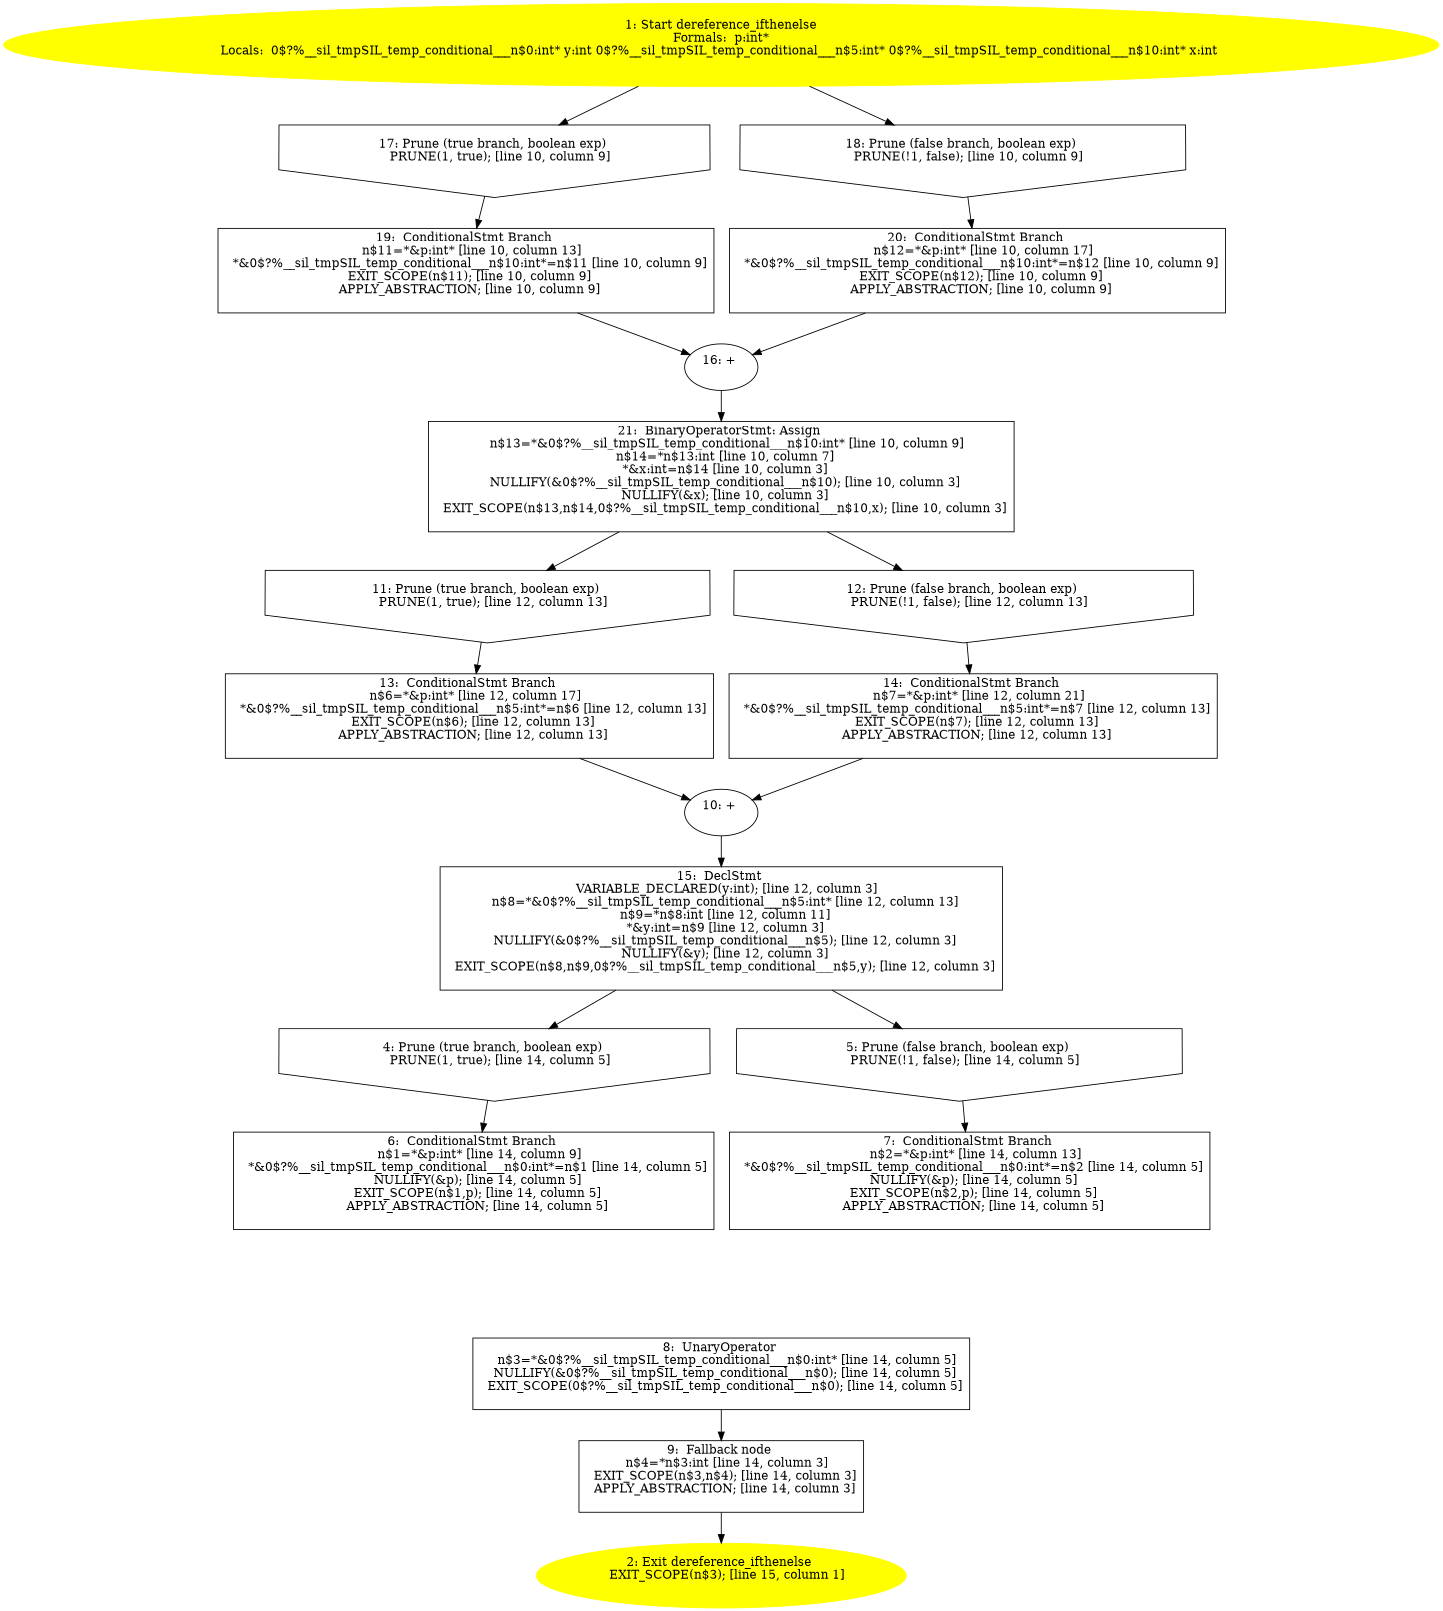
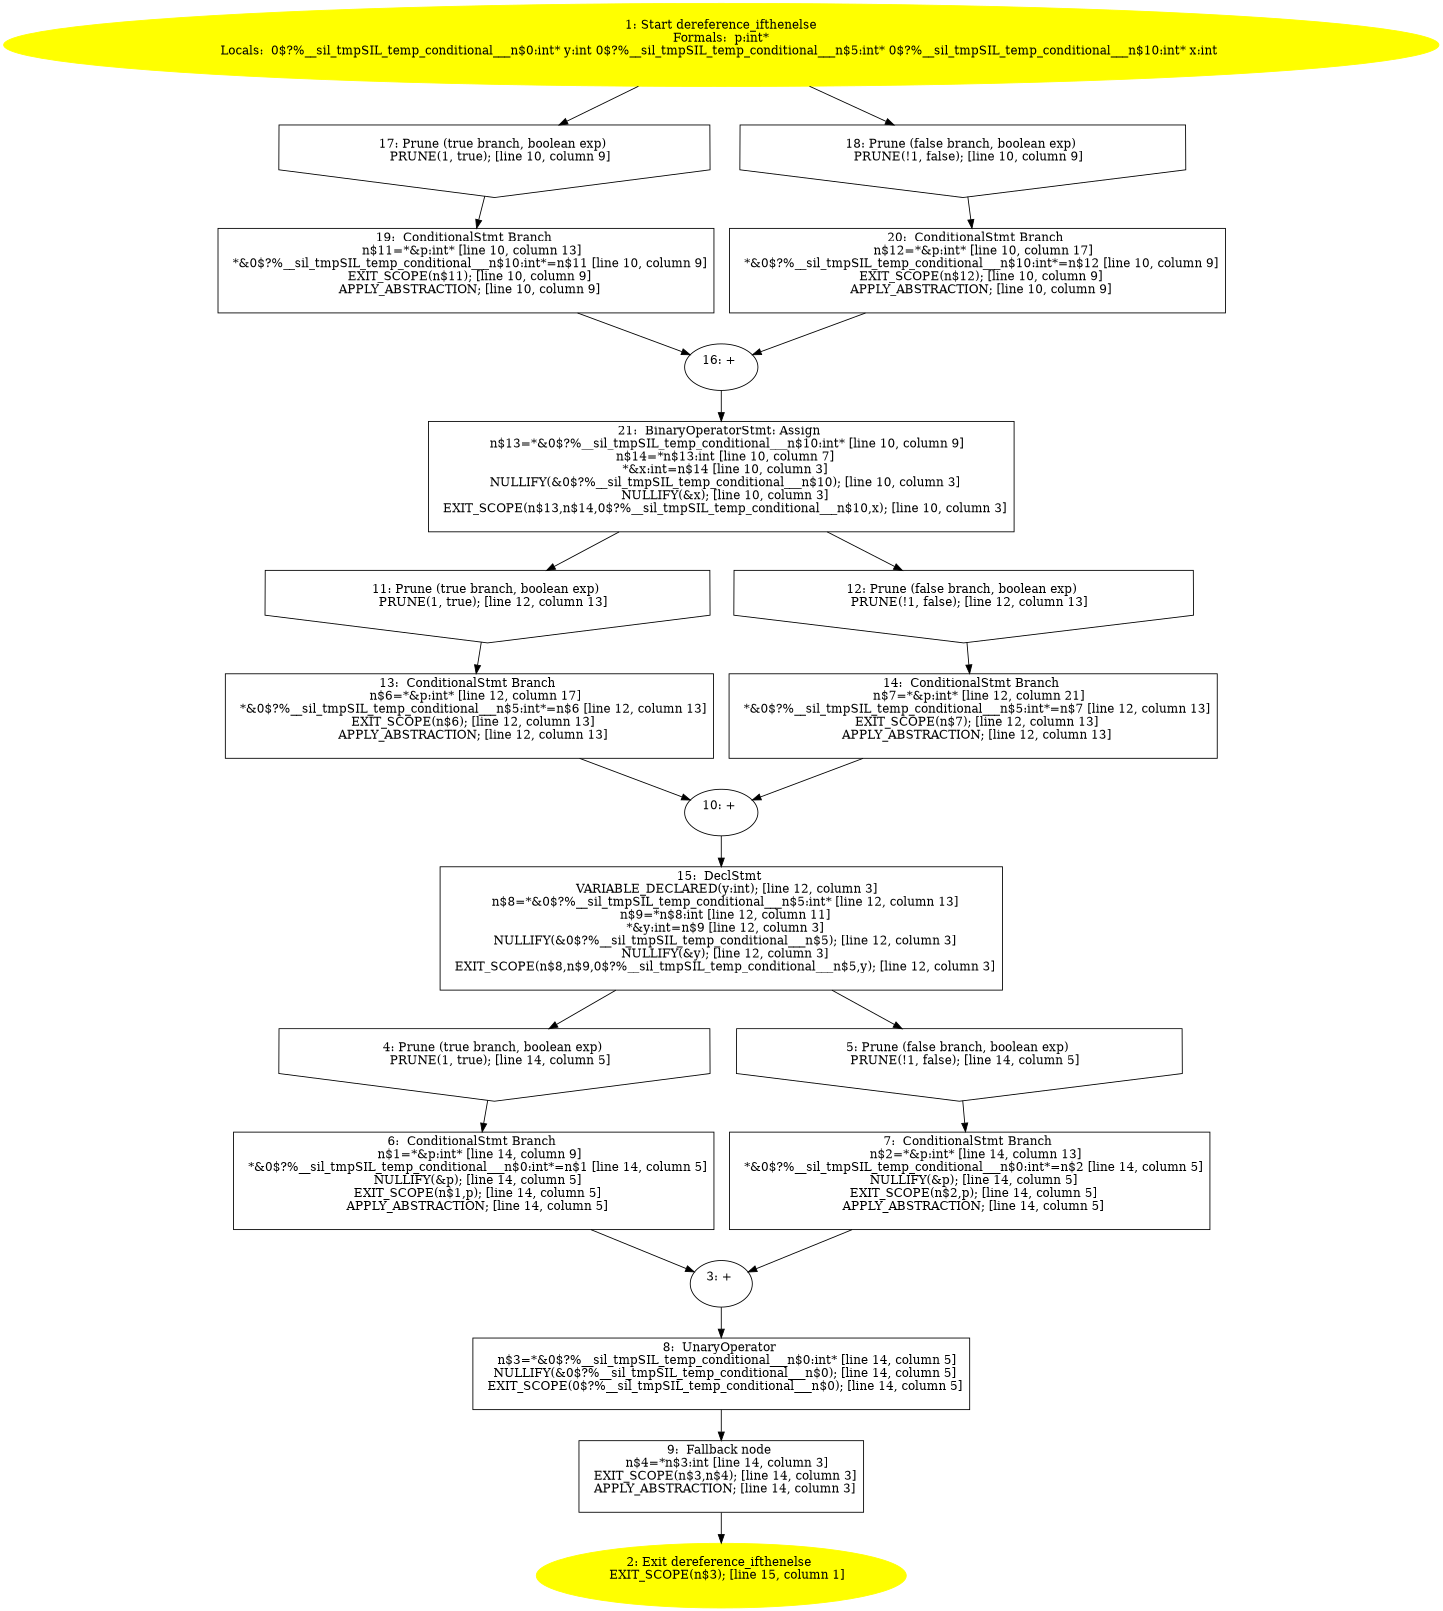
  digraph {
    node [shape=box]
    n1 [color=yellow label="1: Start dereference_ifthenelse\nFormals:  p:int*\nLocals:  0$?%__sil_tmpSIL_temp_conditional___n$0:int* y:int 0$?%__sil_tmpSIL_temp_conditional___n$5:int* 0$?%__sil_tmpSIL_temp_conditional___n$10:int* x:int \n  " style=filled shape=""]
    n2 [label="17: Prune (true branch, boolean exp) \n   PRUNE(1, true); [line 10, column 9]\n " shape=invhouse]
    n3 [label="18: Prune (false branch, boolean exp) \n   PRUNE(!1, false); [line 10, column 9]\n " shape=invhouse]
    n4 [label="19:  ConditionalStmt Branch \n   n$11=*&p:int* [line 10, column 13]\n  *&0$?%__sil_tmpSIL_temp_conditional___n$10:int*=n$11 [line 10, column 9]\n  EXIT_SCOPE(n$11); [line 10, column 9]\n  APPLY_ABSTRACTION; [line 10, column 9]\n "]
    n5 [label="20:  ConditionalStmt Branch \n   n$12=*&p:int* [line 10, column 17]\n  *&0$?%__sil_tmpSIL_temp_conditional___n$10:int*=n$12 [line 10, column 9]\n  EXIT_SCOPE(n$12); [line 10, column 9]\n  APPLY_ABSTRACTION; [line 10, column 9]\n "]
    n6 [color=yellow label="2: Exit dereference_ifthenelse \n   EXIT_SCOPE(n$3); [line 15, column 1]\n " style=filled shape=""]
+   n7 [label="3: + \n  " shape=""]
    n8 [label="8:  UnaryOperator \n   n$3=*&0$?%__sil_tmpSIL_temp_conditional___n$0:int* [line 14, column 5]\n  NULLIFY(&0$?%__sil_tmpSIL_temp_conditional___n$0); [line 14, column 5]\n  EXIT_SCOPE(0$?%__sil_tmpSIL_temp_conditional___n$0); [line 14, column 5]\n "]
    n9 [label="9:  Fallback node \n   n$4=*n$3:int [line 14, column 3]\n  EXIT_SCOPE(n$3,n$4); [line 14, column 3]\n  APPLY_ABSTRACTION; [line 14, column 3]\n "]
    n10 [label="4: Prune (true branch, boolean exp) \n   PRUNE(1, true); [line 14, column 5]\n " shape=invhouse]
    n11 [label="6:  ConditionalStmt Branch \n   n$1=*&p:int* [line 14, column 9]\n  *&0$?%__sil_tmpSIL_temp_conditional___n$0:int*=n$1 [line 14, column 5]\n  NULLIFY(&p); [line 14, column 5]\n  EXIT_SCOPE(n$1,p); [line 14, column 5]\n  APPLY_ABSTRACTION; [line 14, column 5]\n "]
    n12 [label="5: Prune (false branch, boolean exp) \n   PRUNE(!1, false); [line 14, column 5]\n " shape=invhouse]
    n13 [label="7:  ConditionalStmt Branch \n   n$2=*&p:int* [line 14, column 13]\n  *&0$?%__sil_tmpSIL_temp_conditional___n$0:int*=n$2 [line 14, column 5]\n  NULLIFY(&p); [line 14, column 5]\n  EXIT_SCOPE(n$2,p); [line 14, column 5]\n  APPLY_ABSTRACTION; [line 14, column 5]\n "]
    n14 [label="10: + \n  " shape=""]
    n15 [label="15:  DeclStmt \n   VARIABLE_DECLARED(y:int); [line 12, column 3]\n  n$8=*&0$?%__sil_tmpSIL_temp_conditional___n$5:int* [line 12, column 13]\n  n$9=*n$8:int [line 12, column 11]\n  *&y:int=n$9 [line 12, column 3]\n  NULLIFY(&0$?%__sil_tmpSIL_temp_conditional___n$5); [line 12, column 3]\n  NULLIFY(&y); [line 12, column 3]\n  EXIT_SCOPE(n$8,n$9,0$?%__sil_tmpSIL_temp_conditional___n$5,y); [line 12, column 3]\n "]
    n16 [label="11: Prune (true branch, boolean exp) \n   PRUNE(1, true); [line 12, column 13]\n " shape=invhouse]
    n17 [label="13:  ConditionalStmt Branch \n   n$6=*&p:int* [line 12, column 17]\n  *&0$?%__sil_tmpSIL_temp_conditional___n$5:int*=n$6 [line 12, column 13]\n  EXIT_SCOPE(n$6); [line 12, column 13]\n  APPLY_ABSTRACTION; [line 12, column 13]\n "]
    n18 [label="12: Prune (false branch, boolean exp) \n   PRUNE(!1, false); [line 12, column 13]\n " shape=invhouse]
    n19 [label="14:  ConditionalStmt Branch \n   n$7=*&p:int* [line 12, column 21]\n  *&0$?%__sil_tmpSIL_temp_conditional___n$5:int*=n$7 [line 12, column 13]\n  EXIT_SCOPE(n$7); [line 12, column 13]\n  APPLY_ABSTRACTION; [line 12, column 13]\n "]
    n20 [label="16: + \n  " shape=""]
    n21 [label="21:  BinaryOperatorStmt: Assign \n   n$13=*&0$?%__sil_tmpSIL_temp_conditional___n$10:int* [line 10, column 9]\n  n$14=*n$13:int [line 10, column 7]\n  *&x:int=n$14 [line 10, column 3]\n  NULLIFY(&0$?%__sil_tmpSIL_temp_conditional___n$10); [line 10, column 3]\n  NULLIFY(&x); [line 10, column 3]\n  EXIT_SCOPE(n$13,n$14,0$?%__sil_tmpSIL_temp_conditional___n$10,x); [line 10, column 3]\n "]
    n1 -> n2
    n1 -> n3
    n2 -> n4
    n3 -> n5
    n4 -> n20
    n5 -> n20
+   n7 -> n8
    n8 -> n9
    n9 -> n6
    n10 -> n11
+   n11 -> n7
    n12 -> n13
+   n13 -> n7
    n14 -> n15
    n15 -> n10
    n15 -> n12
    n16 -> n17
    n17 -> n14
    n18 -> n19
    n19 -> n14
    n20 -> n21
    n21 -> n16
    n21 -> n18
  }
